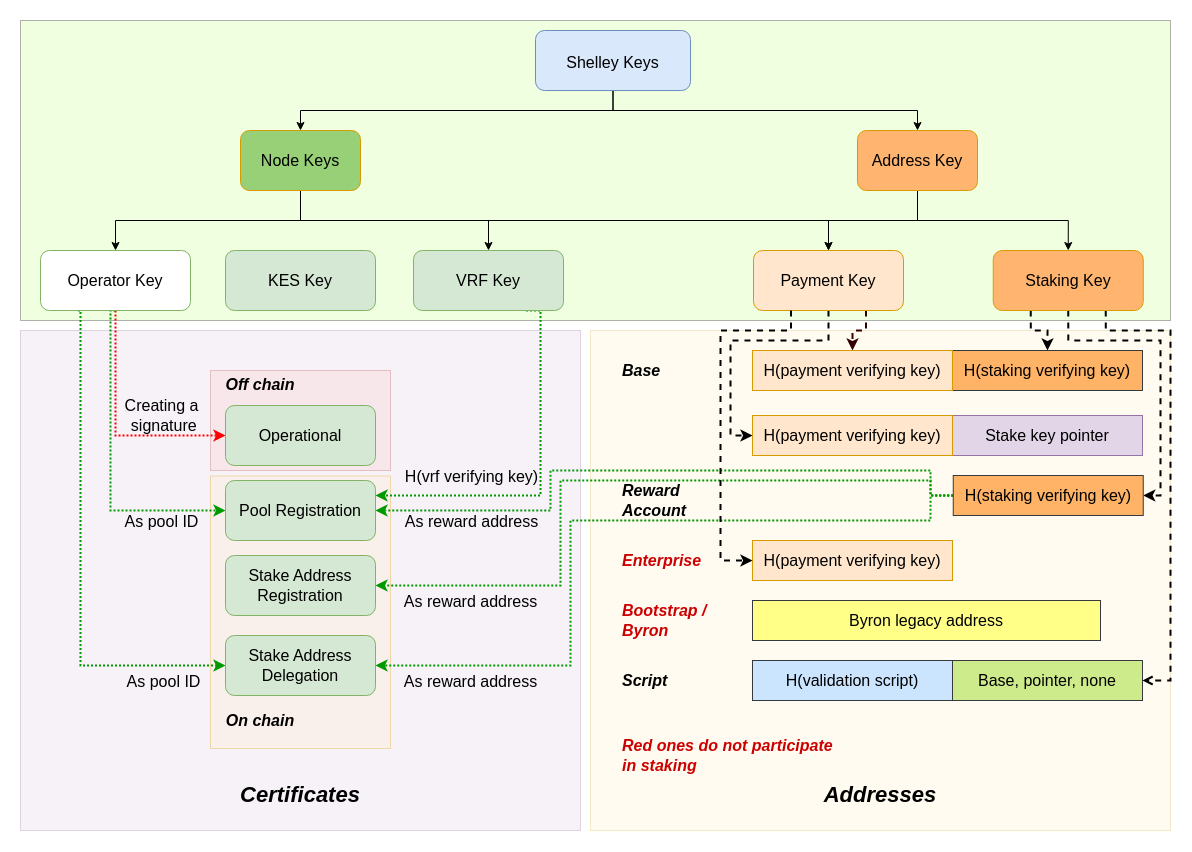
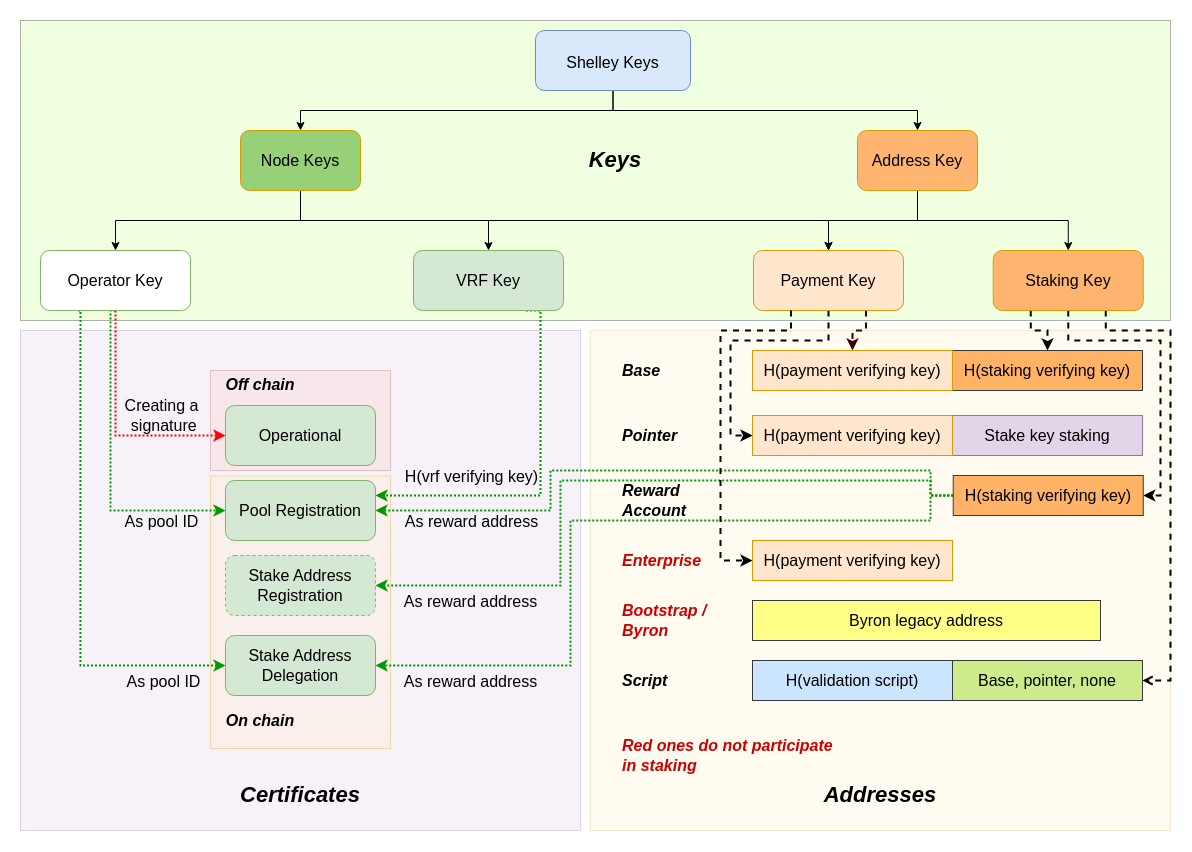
  <mxCell id="0" />
  <mxCell id="1" parent="0" />
  <mxCell id="2" value="" style="rounded=0;whiteSpace=wrap;html=1;fillColor=#fff2cc;fontSize=16;opacity=30;align=left;strokeColor=#d6b656;" vertex="1" parent="1"><mxGeometry x="590" y="330" width="580" height="500" as="geometry" /></mxCell>
  <mxCell id="3" value="" style="rounded=0;whiteSpace=wrap;html=1;fillColor=#CCFF99;fontSize=16;fontColor=#000000;opacity=30;align=left;" vertex="1" parent="1"><mxGeometry x="20" y="20" width="1150" height="300" as="geometry" /></mxCell>
  <mxCell id="4" value="" style="rounded=0;whiteSpace=wrap;html=1;fillColor=#e1d5e7;fontSize=22;opacity=30;align=left;strokeColor=#9673a6;" vertex="1" parent="1"><mxGeometry x="20" y="330" width="560" height="500" as="geometry" /></mxCell>
  <mxCell id="5" value="" style="rounded=0;whiteSpace=wrap;html=1;labelBackgroundColor=none;fillColor=#ffe6cc;fontSize=16;opacity=30;align=center;strokeColor=#d79b00;" vertex="1" parent="1"><mxGeometry x="210" y="475.5" width="180" height="272.5" as="geometry" /></mxCell>
  <mxCell id="6" value="" style="rounded=0;whiteSpace=wrap;html=1;labelBackgroundColor=none;fillColor=#f8cecc;fontSize=16;opacity=30;align=center;strokeColor=#b85450;" vertex="1" parent="1"><mxGeometry x="210" y="370" width="180" height="100" as="geometry" /></mxCell>
  <mxCell id="7" style="edgeStyle=orthogonalEdgeStyle;rounded=0;orthogonalLoop=1;jettySize=auto;html=1;exitX=0.75;exitY=1;exitDx=0;exitDy=0;entryX=0.5;entryY=0;entryDx=0;entryDy=0;dashed=1;strokeColor=#330000;strokeWidth=2;fontSize=16;fontColor=#000000;" edge="1" parent="1" source="35" target="60"><mxGeometry relative="1" as="geometry" /></mxCell>
  <mxCell id="8" style="edgeStyle=orthogonalEdgeStyle;rounded=0;orthogonalLoop=1;jettySize=auto;html=1;exitX=0.5;exitY=1;exitDx=0;exitDy=0;" parent="1" source="10" target="14" edge="1"><mxGeometry relative="1" as="geometry" /></mxCell>
  <mxCell id="9" style="edgeStyle=orthogonalEdgeStyle;rounded=0;orthogonalLoop=1;jettySize=auto;html=1;exitX=0.5;exitY=1;exitDx=0;exitDy=0;" parent="1" source="10" target="17" edge="1"><mxGeometry relative="1" as="geometry" /></mxCell>
  <mxCell id="10" value="&lt;font style=&quot;font-size: 16px ; font-weight: normal ; font-style: normal&quot;&gt;Shelley Keys&lt;/font&gt;" style="rounded=1;whiteSpace=wrap;html=1;fillColor=#dae8fc;strokeColor=#6c8ebf;fontStyle=3;fontSize=20;" parent="1" vertex="1"><mxGeometry x="535" y="30" width="155" height="60" as="geometry" /></mxCell>
  <mxCell id="11" style="edgeStyle=orthogonalEdgeStyle;rounded=0;orthogonalLoop=1;jettySize=auto;html=1;exitX=0.5;exitY=1;exitDx=0;exitDy=0;entryX=0.5;entryY=0;entryDx=0;entryDy=0;" parent="1" source="14" target="25" edge="1"><mxGeometry relative="1" as="geometry" /></mxCell>
  <mxCell id="12" style="edgeStyle=orthogonalEdgeStyle;rounded=0;orthogonalLoop=1;jettySize=auto;html=1;exitX=0.5;exitY=1;exitDx=0;exitDy=0;" parent="1" source="14" target="35" edge="1"><mxGeometry relative="1" as="geometry" /></mxCell>
  <mxCell id="13" style="edgeStyle=orthogonalEdgeStyle;rounded=0;orthogonalLoop=1;jettySize=auto;html=1;exitX=0.5;exitY=1;exitDx=0;exitDy=0;" parent="1" source="14" target="29" edge="1"><mxGeometry relative="1" as="geometry" /></mxCell>
  <mxCell id="14" value="&lt;font style=&quot;font-size: 16px&quot;&gt;Node Keys&lt;/font&gt;" style="rounded=1;whiteSpace=wrap;html=1;fillColor=#97D077;strokeColor=#d79b00;" parent="1" vertex="1"><mxGeometry x="240" y="130" width="120" height="60" as="geometry" /></mxCell>
  <mxCell id="15" style="edgeStyle=orthogonalEdgeStyle;rounded=0;orthogonalLoop=1;jettySize=auto;html=1;exitX=0.5;exitY=1;exitDx=0;exitDy=0;entryX=0.5;entryY=0;entryDx=0;entryDy=0;" parent="1" source="17" target="33" edge="1"><mxGeometry relative="1" as="geometry" /></mxCell>
  <mxCell id="16" style="edgeStyle=orthogonalEdgeStyle;rounded=0;orthogonalLoop=1;jettySize=auto;html=1;exitX=0.5;exitY=1;exitDx=0;exitDy=0;entryX=0.5;entryY=0;entryDx=0;entryDy=0;" parent="1" source="17" target="35" edge="1"><mxGeometry relative="1" as="geometry" /></mxCell>
  <mxCell id="17" value="&lt;font style=&quot;font-size: 16px&quot;&gt;Address Key&lt;/font&gt;" style="rounded=1;whiteSpace=wrap;html=1;fillColor=#FFB570;strokeColor=#d79b00;" parent="1" vertex="1"><mxGeometry x="857" y="130" width="120" height="60" as="geometry" /></mxCell>
  <mxCell id="18" style="edgeStyle=orthogonalEdgeStyle;rounded=0;orthogonalLoop=1;jettySize=auto;html=1;exitX=0.5;exitY=1;exitDx=0;exitDy=0;entryX=0;entryY=0.5;entryDx=0;entryDy=0;dashed=1;dashPattern=1 1;strokeColor=#FF0000;strokeWidth=2;" parent="1" source="25" target="40" edge="1"><mxGeometry relative="1" as="geometry" /></mxCell>
  <mxCell id="19" value="Creating a&lt;br&gt;&amp;nbsp;signature" style="edgeLabel;html=1;align=center;verticalAlign=middle;resizable=0;points=[];fontSize=16;fontColor=#000000;labelBackgroundColor=none;fontStyle=0" vertex="1" connectable="0" parent="18"><mxGeometry x="0.055" y="26" relative="1" as="geometry"><mxPoint x="19" y="-19.29" as="offset" /></mxGeometry></mxCell>
  <mxCell id="20" style="edgeStyle=orthogonalEdgeStyle;rounded=0;orthogonalLoop=1;jettySize=auto;html=1;exitX=0.5;exitY=1;exitDx=0;exitDy=0;entryX=0;entryY=0.5;entryDx=0;entryDy=0;dashed=1;dashPattern=1 1;strokeColor=#009900;strokeWidth=2;" parent="1" source="25" target="38" edge="1"><mxGeometry relative="1" as="geometry"><Array as="points"><mxPoint x="110" y="310" /><mxPoint x="110" y="510" /></Array></mxGeometry></mxCell>
  <mxCell id="21" value="&lt;span style=&quot;color: rgba(0 , 0 , 0 , 0) ; font-family: monospace ; font-size: 0px ; background-color: rgb(248 , 249 , 250)&quot;&gt;%3CmxGraphModel%3E%3Croot%3E%3CmxCell%20id%3D%220%22%2F%3E%3CmxCell%20id%3D%221%22%20parent%3D%220%22%2F%3E%3CmxCell%20id%3D%222%22%20value%3D%22As%20pool%20id%22%20style%3D%22edgeLabel%3Bhtml%3D1%3Balign%3Dcenter%3BverticalAlign%3Dmiddle%3Bresizable%3D0%3Bpoints%3D%5B%5D%3BfontSize%3D16%3BfontColor%3D%23000000%3BfontStyle%3D1%3BlabelBackgroundColor%3Dnone%3B%22%20vertex%3D%221%22%20connectable%3D%220%22%20parent%3D%221%22%3E%3CmxGeometry%20x%3D%22151.784%22%20y%3D%22670.0%22%20as%3D%22geometry%22%3E%3CmxPoint%20x%3D%2223.57%22%20y%3D%2215%22%20as%3D%22offset%22%2F%3E%3C%2FmxGeometry%3E%3C%2FmxCell%3E%3C%2Froot%3E%3C%2FmxGraphModel%3EAs pool id&lt;/span&gt;" style="edgeLabel;html=1;align=center;verticalAlign=middle;resizable=0;points=[];fontSize=16;fontColor=#000000;" vertex="1" connectable="0" parent="20"><mxGeometry x="0.547" y="-5" relative="1" as="geometry"><mxPoint as="offset" /></mxGeometry></mxCell>
  <mxCell id="22" value="As pool ID" style="edgeLabel;html=1;align=center;verticalAlign=middle;resizable=0;points=[];fontSize=16;fontColor=#000000;labelBackgroundColor=none;fontStyle=0" vertex="1" connectable="0" parent="20"><mxGeometry x="0.449" y="-1" relative="1" as="geometry"><mxPoint x="23.57" y="9" as="offset" /></mxGeometry></mxCell>
  <mxCell id="23" style="edgeStyle=orthogonalEdgeStyle;rounded=0;orthogonalLoop=1;jettySize=auto;html=1;exitX=0.25;exitY=1;exitDx=0;exitDy=0;entryX=0;entryY=0.5;entryDx=0;entryDy=0;dashed=1;dashPattern=1 1;strokeColor=#009900;strokeWidth=2;" parent="1" source="25" target="39" edge="1"><mxGeometry relative="1" as="geometry"><Array as="points"><mxPoint x="80" y="310" /><mxPoint x="80" y="665" /></Array></mxGeometry></mxCell>
  <mxCell id="24" value="As pool ID" style="edgeLabel;html=1;align=center;verticalAlign=middle;resizable=0;points=[];fontSize=16;fontColor=#000000;fontStyle=0;labelBackgroundColor=none;" vertex="1" connectable="0" parent="23"><mxGeometry x="0.656" relative="1" as="geometry"><mxPoint x="23.57" y="15" as="offset" /></mxGeometry></mxCell>
  <mxCell id="25" value="&lt;font style=&quot;font-size: 16px&quot;&gt;Operator Key&lt;/font&gt;" style="rounded=1;whiteSpace=wrap;html=1;fillColor=#ffffff;strokeColor=#82b366;" parent="1" vertex="1"><mxGeometry x="40" y="250" width="150" height="60" as="geometry" /></mxCell>
  <mxCell id="26" style="edgeStyle=orthogonalEdgeStyle;rounded=0;orthogonalLoop=1;jettySize=auto;html=1;exitX=0.75;exitY=1;exitDx=0;exitDy=0;entryX=1;entryY=0.25;entryDx=0;entryDy=0;dashed=1;dashPattern=1 1;strokeColor=#009900;strokeWidth=2;" parent="1" source="29" target="38" edge="1"><mxGeometry relative="1" as="geometry"><Array as="points"><mxPoint x="540" y="310" /><mxPoint x="540" y="495" /></Array></mxGeometry></mxCell>
  <mxCell id="27" value="H(vrf verifying key)" style="edgeLabel;html=1;align=center;verticalAlign=middle;resizable=0;points=[];fontSize=16;fontColor=#000000;labelBackgroundColor=none;fontStyle=0" vertex="1" connectable="0" parent="26"><mxGeometry x="-0.272" y="-1" relative="1" as="geometry"><mxPoint x="-69" y="46.64" as="offset" /></mxGeometry></mxCell>
- <mxCell id="28" value="&lt;font style=&quot;font-size: 16px&quot;&gt;KES Key&lt;/font&gt;" style="rounded=1;whiteSpace=wrap;html=1;fillColor=#d5e8d4;strokeColor=#82b366;" parent="1" vertex="1"><mxGeometry x="225" y="250" width="150" height="60" as="geometry" /></mxCell>
  <mxCell id="29" value="&lt;font style=&quot;font-size: 16px&quot;&gt;VRF Key&lt;/font&gt;" style="rounded=1;whiteSpace=wrap;html=1;fillColor=#d5e8d4;strokeColor=#82b366;" parent="1" vertex="1"><mxGeometry x="413" y="250" width="150" height="60" as="geometry" /></mxCell>
  <mxCell id="30" style="edgeStyle=orthogonalEdgeStyle;rounded=0;orthogonalLoop=1;jettySize=auto;html=1;exitX=0.25;exitY=1;exitDx=0;exitDy=0;fontSize=16;fontColor=none;dashed=1;strokeWidth=2;" edge="1" parent="1" source="33" target="41"><mxGeometry relative="1" as="geometry" /></mxCell>
  <mxCell id="31" style="edgeStyle=orthogonalEdgeStyle;rounded=0;orthogonalLoop=1;jettySize=auto;html=1;exitX=0.5;exitY=1;exitDx=0;exitDy=0;entryX=1;entryY=0.5;entryDx=0;entryDy=0;fontSize=16;fontColor=none;dashed=1;strokeWidth=2;" edge="1" parent="1" source="33" target="52"><mxGeometry relative="1" as="geometry"><Array as="points"><mxPoint x="1068" y="340" /><mxPoint x="1160" y="340" /><mxPoint x="1160" y="495" /></Array></mxGeometry></mxCell>
  <mxCell id="32" style="edgeStyle=orthogonalEdgeStyle;rounded=0;orthogonalLoop=1;jettySize=auto;html=1;exitX=0.75;exitY=1;exitDx=0;exitDy=0;entryX=1;entryY=0.5;entryDx=0;entryDy=0;dashed=1;strokeWidth=2;fontSize=16;fontColor=none;endArrow=open;" edge="1" parent="1" source="33" target="58"><mxGeometry relative="1" as="geometry"><Array as="points"><mxPoint x="1105" y="330" /><mxPoint x="1170" y="330" /><mxPoint x="1170" y="680" /></Array></mxGeometry></mxCell>
  <mxCell id="33" value="&lt;font style=&quot;font-size: 16px&quot;&gt;Staking Key&lt;/font&gt;" style="rounded=1;whiteSpace=wrap;html=1;fillColor=#FFB570;strokeColor=#d79b00;" parent="1" vertex="1"><mxGeometry x="992.75" y="250" width="150" height="60" as="geometry" /></mxCell>
  <mxCell id="34" style="edgeStyle=orthogonalEdgeStyle;rounded=0;orthogonalLoop=1;jettySize=auto;html=1;entryX=0;entryY=0.5;entryDx=0;entryDy=0;dashed=1;strokeWidth=2;fontSize=16;fontColor=none;exitX=0.5;exitY=1;exitDx=0;exitDy=0;" edge="1" parent="1" source="35" target="44"><mxGeometry relative="1" as="geometry"><Array as="points"><mxPoint x="828" y="340" /><mxPoint x="730" y="340" /><mxPoint x="730" y="435" /></Array></mxGeometry></mxCell>
  <mxCell id="35" value="&lt;font style=&quot;font-size: 16px&quot;&gt;Payment Key&lt;/font&gt;" style="rounded=1;whiteSpace=wrap;html=1;fillColor=#ffe6cc;strokeColor=#d79b00;" parent="1" vertex="1"><mxGeometry x="753" y="250" width="150" height="60" as="geometry" /></mxCell>
  <mxCell id="36" value="&lt;font style=&quot;font-size: 22px;&quot;&gt;Certificates&lt;/font&gt;" style="text;html=1;strokeColor=none;fillColor=none;align=center;verticalAlign=middle;whiteSpace=wrap;rounded=0;shadow=0;glass=0;comic=0;fontStyle=3;fontSize=22;" parent="1" vertex="1"><mxGeometry x="230" y="780" width="140" height="30" as="geometry" /></mxCell>
- <mxCell id="37" value="&lt;font style=&quot;font-size: 16px&quot;&gt;Stake Address Registration&lt;/font&gt;" style="rounded=1;whiteSpace=wrap;html=1;fillColor=#d5e8d4;strokeColor=#82b366;" parent="1" vertex="1"><mxGeometry x="225" y="555" width="150" height="60" as="geometry" /></mxCell>
+ <mxCell id="37" value="&lt;font style=&quot;font-size: 16px&quot;&gt;Stake Address Registration&lt;/font&gt;" style="rounded=1;whiteSpace=wrap;html=1;fillColor=#d5e8d4;strokeColor=#82b366;dashed=1;" parent="1" vertex="1"><mxGeometry x="225" y="555" width="150" height="60" as="geometry" /></mxCell>
  <mxCell id="38" value="&lt;font style=&quot;font-size: 16px&quot;&gt;Pool Registration&lt;/font&gt;" style="rounded=1;whiteSpace=wrap;html=1;fillColor=#d5e8d4;strokeColor=#82b366;" parent="1" vertex="1"><mxGeometry x="225" y="480" width="150" height="60" as="geometry" /></mxCell>
  <mxCell id="39" value="&lt;font style=&quot;font-size: 16px&quot;&gt;Stake Address Delegation&lt;/font&gt;" style="rounded=1;whiteSpace=wrap;html=1;fillColor=#d5e8d4;strokeColor=#82b366;" parent="1" vertex="1"><mxGeometry x="225" y="635" width="150" height="60" as="geometry" /></mxCell>
  <mxCell id="40" value="&lt;font style=&quot;font-size: 16px&quot;&gt;Operational&lt;/font&gt;" style="rounded=1;whiteSpace=wrap;html=1;fillColor=#d5e8d4;strokeColor=#82b366;" parent="1" vertex="1"><mxGeometry x="225" y="405" width="150" height="60" as="geometry" /></mxCell>
  <mxCell id="41" value="&lt;font style=&quot;font-size: 16px&quot;&gt;H(staking verifying key)&lt;/font&gt;" style="rounded=0;whiteSpace=wrap;html=1;fillColor=#FFB366;strokeColor=#36393d;" vertex="1" parent="1"><mxGeometry x="952" y="350" width="190" height="40" as="geometry" /></mxCell>
  <mxCell id="42" value="Base" style="text;html=1;strokeColor=none;fillColor=none;align=left;verticalAlign=middle;whiteSpace=wrap;rounded=0;fontSize=16;fontStyle=3;fontColor=#000000;" vertex="1" parent="1"><mxGeometry x="620" y="355" width="88" height="30" as="geometry" /></mxCell>
- <mxCell id="43" value="&lt;font style=&quot;font-size: 16px&quot;&gt;Stake key pointer&lt;/font&gt;" style="rounded=0;whiteSpace=wrap;html=1;fillColor=#e1d5e7;strokeColor=#9673a6;fontSize=13;" vertex="1" parent="1"><mxGeometry x="952" y="415" width="190" height="40" as="geometry" /></mxCell>
+ <mxCell id="43" value="&lt;font style=&quot;font-size: 16px&quot;&gt;Stake key staking&lt;/font&gt;" style="rounded=0;whiteSpace=wrap;html=1;fillColor=#e1d5e7;strokeColor=#9673a6;fontSize=13;" vertex="1" parent="1"><mxGeometry x="952" y="415" width="190" height="40" as="geometry" /></mxCell>
  <mxCell id="44" value="&lt;font style=&quot;font-size: 16px&quot;&gt;H(payment verifying key)&lt;/font&gt;" style="rounded=0;whiteSpace=wrap;html=1;fillColor=#ffe6cc;strokeColor=#d79b00;" vertex="1" parent="1"><mxGeometry x="752" y="415" width="200" height="40" as="geometry" /></mxCell>
  <mxCell id="45" value="&lt;font style=&quot;font-size: 16px&quot;&gt;H(payment verifying key)&lt;/font&gt;" style="rounded=0;whiteSpace=wrap;html=1;fillColor=#ffe6cc;strokeColor=#d79b00;" vertex="1" parent="1"><mxGeometry x="752" y="540" width="200" height="40" as="geometry" /></mxCell>
  <mxCell id="46" style="edgeStyle=orthogonalEdgeStyle;rounded=0;orthogonalLoop=1;jettySize=auto;html=1;exitX=0;exitY=0.5;exitDx=0;exitDy=0;entryX=1;entryY=0.5;entryDx=0;entryDy=0;dashed=1;strokeWidth=2;fontSize=16;fontColor=none;strokeColor=#009900;dashPattern=1 1;" edge="1" parent="1" source="52" target="37"><mxGeometry relative="1" as="geometry"><Array as="points"><mxPoint x="930" y="495" /><mxPoint x="930" y="480" /><mxPoint x="560" y="480" /><mxPoint x="560" y="585" /></Array></mxGeometry></mxCell>
  <mxCell id="47" value="As reward address" style="edgeLabel;html=1;align=center;verticalAlign=middle;resizable=0;points=[];fontSize=16;fontColor=#000000;labelBackgroundColor=none;fontStyle=0" vertex="1" connectable="0" parent="46"><mxGeometry x="0.774" y="2" relative="1" as="geometry"><mxPoint x="15.82" y="13" as="offset" /></mxGeometry></mxCell>
  <mxCell id="48" style="edgeStyle=orthogonalEdgeStyle;rounded=0;orthogonalLoop=1;jettySize=auto;html=1;exitX=0;exitY=0.5;exitDx=0;exitDy=0;entryX=1;entryY=0.5;entryDx=0;entryDy=0;dashed=1;dashPattern=1 1;strokeColor=#009900;strokeWidth=2;fontSize=16;fontColor=none;" edge="1" parent="1" source="52" target="39"><mxGeometry relative="1" as="geometry"><Array as="points"><mxPoint x="930" y="495" /><mxPoint x="930" y="520" /><mxPoint x="570" y="520" /><mxPoint x="570" y="665" /></Array></mxGeometry></mxCell>
  <mxCell id="49" value="As reward address" style="edgeLabel;html=1;align=center;verticalAlign=middle;resizable=0;points=[];fontSize=16;fontColor=#000000;fontStyle=0;labelBackgroundColor=none;" vertex="1" connectable="0" parent="48"><mxGeometry x="0.85" y="-1" relative="1" as="geometry"><mxPoint x="38.68" y="16" as="offset" /></mxGeometry></mxCell>
  <mxCell id="50" style="edgeStyle=orthogonalEdgeStyle;rounded=0;orthogonalLoop=1;jettySize=auto;html=1;exitX=0;exitY=0.5;exitDx=0;exitDy=0;entryX=1;entryY=0.5;entryDx=0;entryDy=0;dashed=1;dashPattern=1 1;strokeColor=#009900;strokeWidth=2;fontSize=16;fontColor=none;" edge="1" parent="1" source="52" target="38"><mxGeometry relative="1" as="geometry"><Array as="points"><mxPoint x="930" y="495" /><mxPoint x="930" y="470" /><mxPoint x="550" y="470" /><mxPoint x="550" y="510" /></Array></mxGeometry></mxCell>
  <mxCell id="51" value="&lt;span style=&quot;&quot;&gt;As reward address&lt;/span&gt;" style="edgeLabel;html=1;align=center;verticalAlign=middle;resizable=0;points=[];fontSize=16;fontColor=#000000;labelBackgroundColor=none;fontStyle=0" vertex="1" connectable="0" parent="50"><mxGeometry x="0.75" y="4" relative="1" as="geometry"><mxPoint x="15.11" y="6" as="offset" /></mxGeometry></mxCell>
  <mxCell id="52" value="&lt;font style=&quot;font-size: 16px&quot;&gt;H(staking verifying key)&lt;/font&gt;" style="rounded=0;whiteSpace=wrap;html=1;fillColor=#FFB366;strokeColor=#36393d;" vertex="1" parent="1"><mxGeometry x="952.75" y="475" width="190" height="40" as="geometry" /></mxCell>
+ <mxCell id="53" value="Pointer&amp;nbsp;" style="text;html=1;strokeColor=none;fillColor=none;align=left;verticalAlign=middle;whiteSpace=wrap;rounded=0;fontSize=16;fontStyle=3" vertex="1" parent="1"><mxGeometry x="620" y="420" width="90.5" height="30" as="geometry" /></mxCell>
  <mxCell id="54" value="Enterprise" style="text;html=1;strokeColor=none;fillColor=none;align=left;verticalAlign=middle;whiteSpace=wrap;rounded=0;fontSize=16;fontStyle=3;fontColor=#CC0000;" vertex="1" parent="1"><mxGeometry x="620" y="545" width="93" height="30" as="geometry" /></mxCell>
  <mxCell id="55" value="Bootstrap /&lt;br&gt;Byron" style="text;html=1;strokeColor=none;fillColor=none;align=left;verticalAlign=middle;whiteSpace=wrap;rounded=0;fontSize=16;fontStyle=3;fontColor=#CC0000;" vertex="1" parent="1"><mxGeometry x="620" y="605" width="139.25" height="30" as="geometry" /></mxCell>
  <mxCell id="56" value="&lt;font style=&quot;font-size: 16px&quot;&gt;Byron legacy address&lt;/font&gt;" style="rounded=0;whiteSpace=wrap;html=1;fillColor=#ffff88;strokeColor=#36393d;" vertex="1" parent="1"><mxGeometry x="752" y="600" width="348" height="40" as="geometry" /></mxCell>
  <mxCell id="57" value="Script" style="text;html=1;strokeColor=none;fillColor=none;align=left;verticalAlign=middle;whiteSpace=wrap;rounded=0;fontSize=16;fontStyle=3" vertex="1" parent="1"><mxGeometry x="620" y="665" width="140" height="30" as="geometry" /></mxCell>
  <mxCell id="58" value="&lt;span style=&quot;font-size: 16px&quot;&gt;Base, pointer, none&lt;/span&gt;" style="rounded=0;whiteSpace=wrap;html=1;fillColor=#cdeb8b;strokeColor=#36393d;fontSize=13;" vertex="1" parent="1"><mxGeometry x="952" y="660" width="190" height="40" as="geometry" /></mxCell>
  <mxCell id="59" value="&lt;font style=&quot;font-size: 16px&quot;&gt;H(validation script)&lt;/font&gt;" style="rounded=0;whiteSpace=wrap;html=1;fillColor=#cce5ff;strokeColor=#36393d;" vertex="1" parent="1"><mxGeometry x="752" y="660" width="200" height="40" as="geometry" /></mxCell>
  <mxCell id="60" value="&lt;font style=&quot;font-size: 16px&quot;&gt;H(payment verifying key)&lt;/font&gt;" style="rounded=0;whiteSpace=wrap;html=1;fillColor=#ffe6cc;strokeColor=#d79b00;" vertex="1" parent="1"><mxGeometry x="752" y="350" width="200" height="40" as="geometry" /></mxCell>
  <mxCell id="61" value="&lt;font style=&quot;font-size: 22px&quot;&gt;Addresses&lt;/font&gt;" style="text;html=1;strokeColor=none;fillColor=none;align=center;verticalAlign=middle;whiteSpace=wrap;rounded=0;shadow=0;glass=0;comic=0;fontStyle=3" vertex="1" parent="1"><mxGeometry x="810" y="780" width="140" height="30" as="geometry" /></mxCell>
  <mxCell id="62" value="Reward &lt;br&gt;Account" style="text;html=1;strokeColor=none;fillColor=none;align=left;verticalAlign=middle;whiteSpace=wrap;rounded=0;fontSize=16;fontStyle=3" vertex="1" parent="1"><mxGeometry x="620" y="485" width="133" height="30" as="geometry" /></mxCell>
  <mxCell id="63" style="edgeStyle=orthogonalEdgeStyle;rounded=0;orthogonalLoop=1;jettySize=auto;html=1;exitX=0.25;exitY=1;exitDx=0;exitDy=0;entryX=0;entryY=0.5;entryDx=0;entryDy=0;dashed=1;strokeWidth=2;fontSize=16;fontColor=none;" edge="1" parent="1" source="35" target="45"><mxGeometry relative="1" as="geometry"><mxPoint x="814.5" y="310" as="sourcePoint" /><mxPoint x="752" y="560" as="targetPoint" /><Array as="points"><mxPoint x="791" y="330" /><mxPoint x="720" y="330" /><mxPoint x="720" y="560" /></Array></mxGeometry></mxCell>
  <mxCell id="64" value="Red ones do not participate in staking" style="text;html=1;strokeColor=none;fillColor=none;align=left;verticalAlign=middle;whiteSpace=wrap;rounded=0;fontSize=16;fontStyle=3;fontColor=#CC0000;" vertex="1" parent="1"><mxGeometry x="620" y="730" width="225" height="50" as="geometry" /></mxCell>
+ <mxCell id="65" value="Keys" style="text;html=1;strokeColor=none;fillColor=none;align=center;verticalAlign=middle;whiteSpace=wrap;rounded=0;fontSize=22;fontColor=#000000;opacity=30;fontStyle=3" vertex="1" parent="1"><mxGeometry x="595" y="150" width="40" height="20" as="geometry" /></mxCell>
  <mxCell id="66" value="On chain" style="text;html=1;strokeColor=none;fillColor=none;align=center;verticalAlign=middle;whiteSpace=wrap;rounded=0;labelBackgroundColor=none;fontSize=16;fontColor=#000000;opacity=30;fontStyle=3" vertex="1" parent="1"><mxGeometry x="210" y="710" width="100" height="20" as="geometry" /></mxCell>
  <mxCell id="67" value="Off chain" style="text;html=1;strokeColor=none;fillColor=none;align=center;verticalAlign=middle;whiteSpace=wrap;rounded=0;labelBackgroundColor=none;fontSize=16;fontColor=#000000;opacity=30;fontStyle=3" vertex="1" parent="1"><mxGeometry x="210" y="373.75" width="100" height="20" as="geometry" /></mxCell>
